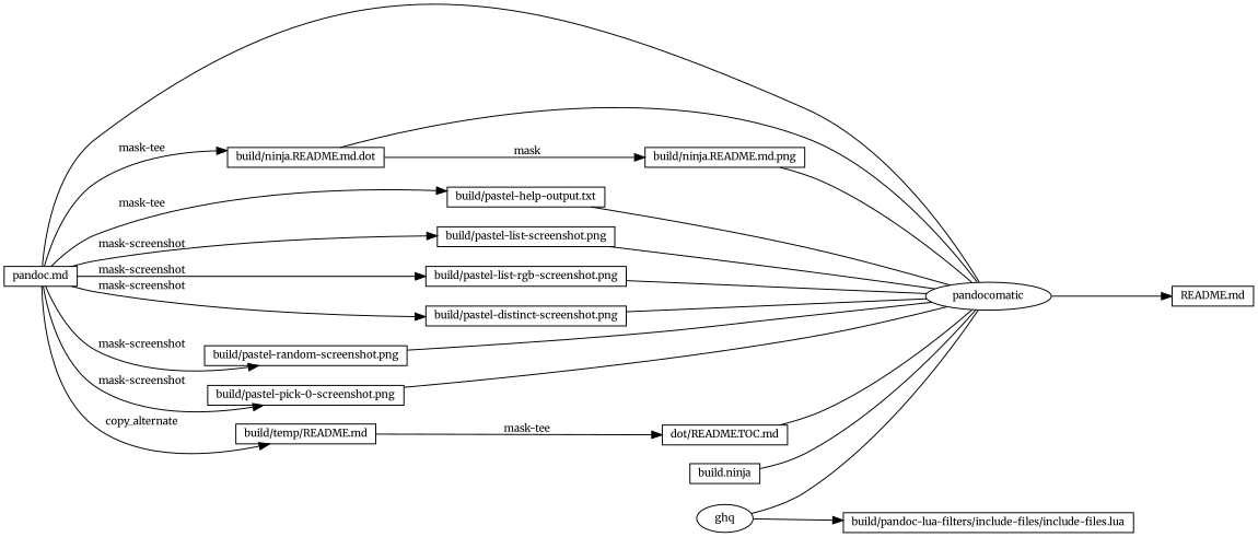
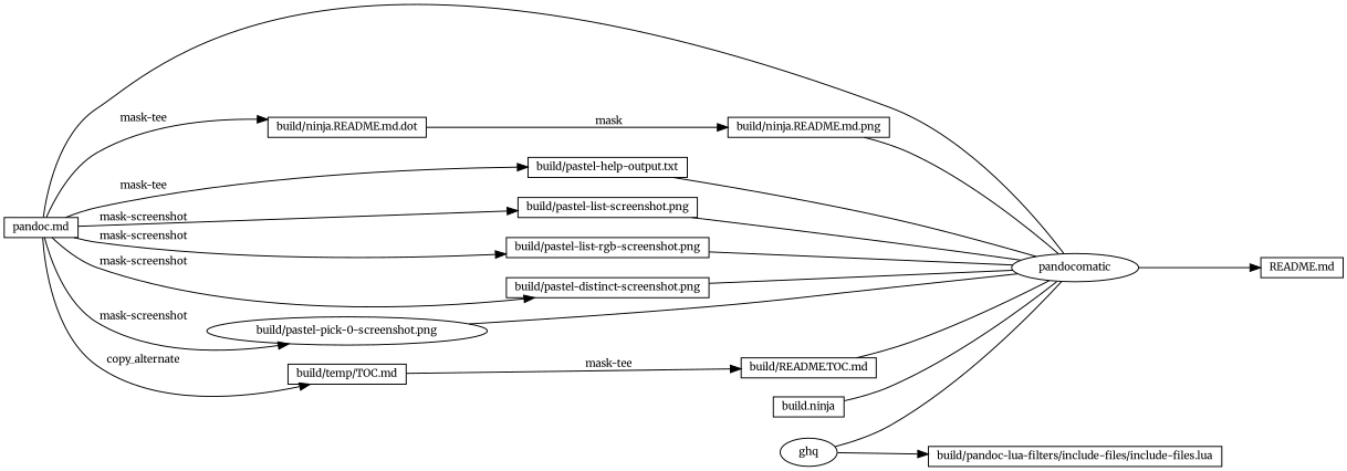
  digraph {
    fontname=Merriweather
    rankdir=LR
    node [fontname=Merriweather fontsize=10 shape=box]
    edge [fontname=Merriweather fontsize=10]
    n1 [height=0.25 label="README.md"]
    n2 [height=0.25 label=pandocomatic shape=ellipse]
    n3 [height=0.25 label="pandoc.md"]
    n4 [height=0.25 label="build/ninja.README.md.dot"]
    n5 [height=0.25 label="build/pastel-help-output.txt"]
    n6 [height=0.25 label="build/pastel-list-screenshot.png"]
    n7 [height=0.25 label="build/pastel-list-rgb-screenshot.png"]
    n8 [height=0.25 label="build/pastel-distinct-screenshot.png"]
-   n9 [height=0.25 label="build/pastel-random-screenshot.png"]
-   n10 [height=0.25 label="build/pastel-pick-0-screenshot.png"]
-   n11 [height=0.25 label="build/temp/README.md"]
+   n10 [height=0.25 label="build/pastel-pick-0-screenshot.png" shape=ellipse]
+   n11 [height=0.25 label="build/temp/TOC.md"]
    n12 [height=0.25 label="build/ninja.README.md.png"]
-   n13 [height=0.25 label="dot/README.TOC.md"]
+   n13 [height=0.25 label="build/README.TOC.md"]
    n14 [height=0.25 label="build.ninja"]
    n15 [height=0.25 label="build/pandoc-lua-filters/include-files/include-files.lua"]
    n16 [height=0.25 label=ghq shape=ellipse]
    n2 -> n1
    n3 -> n2 [arrowhead=none]
    n3 -> n4 [label=" mask-tee"]
    n3 -> n5 [label=" mask-tee"]
    n3 -> n6 [label=" mask-screenshot"]
    n3 -> n7 [label=" mask-screenshot"]
    n3 -> n8 [label=" mask-screenshot"]
-   n3 -> n9 [label=" mask-screenshot"]
    n3 -> n10 [label=" mask-screenshot"]
    n3 -> n11 [label=" copy_alternate"]
-   n4 -> n2 [arrowhead=none]
    n4 -> n12 [label=" mask"]
    n5 -> n2 [arrowhead=none]
    n6 -> n2 [arrowhead=none]
    n7 -> n2 [arrowhead=none]
    n8 -> n2 [arrowhead=none]
-   n9 -> n2 [arrowhead=none]
    n10 -> n2 [arrowhead=none]
    n11 -> n13 [label=" mask-tee"]
    n12 -> n2 [arrowhead=none]
    n13 -> n2 [arrowhead=none]
    n14 -> n2 [arrowhead=none]
    n16 -> n2 [arrowhead=none]
    n16 -> n15
  }
